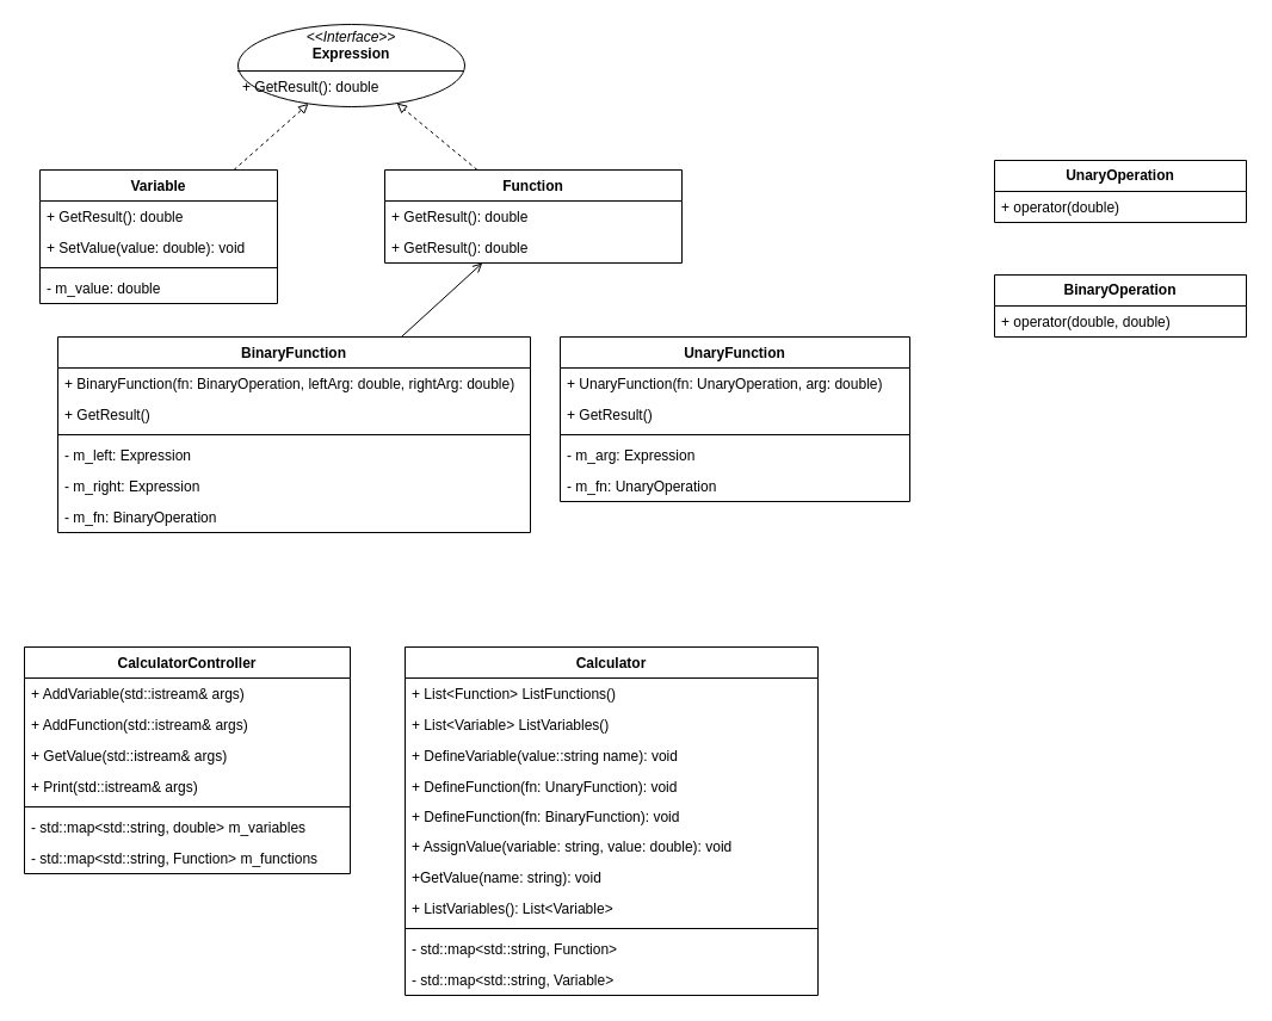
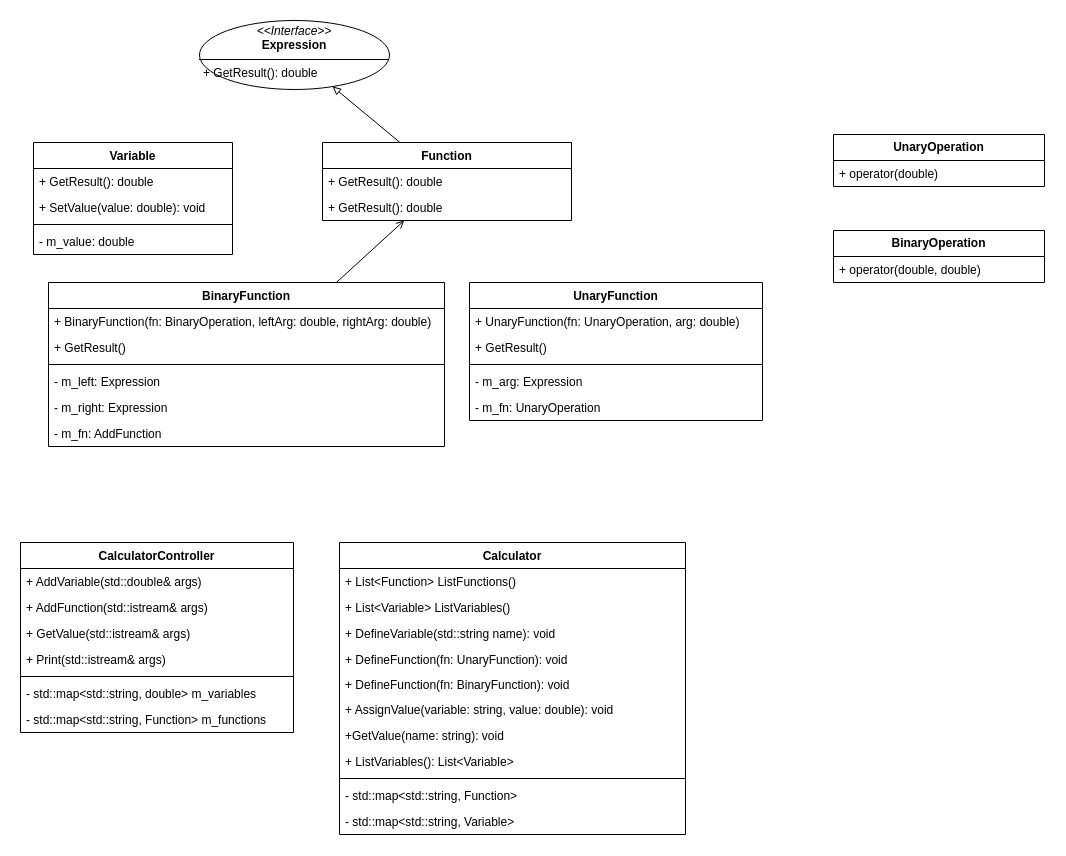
  <mxCell id="0" />
  <mxCell id="1" parent="0" />
  <mxCell id="2" value="Calculator" style="swimlane;fontStyle=1;align=center;verticalAlign=top;childLayout=stackLayout;horizontal=1;startSize=26;horizontalStack=0;resizeParent=1;resizeParentMax=0;resizeLast=0;collapsible=1;marginBottom=0;whiteSpace=wrap;html=1;" parent="1" vertex="1"><mxGeometry x="339" y="542" width="346" height="292" as="geometry" /></mxCell>
  <mxCell id="3" value="&lt;meta charset=&quot;utf-8&quot;&gt;&lt;span style=&quot;color: rgb(0, 0, 0); font-family: Helvetica; font-size: 12px; font-style: normal; font-variant-ligatures: normal; font-variant-caps: normal; font-weight: 400; letter-spacing: normal; orphans: 2; text-align: left; text-indent: 0px; text-transform: none; widows: 2; word-spacing: 0px; -webkit-text-stroke-width: 0px; white-space: normal; background-color: rgb(255, 255, 255); text-decoration-thickness: initial; text-decoration-style: initial; text-decoration-color: initial; display: inline !important; float: none;&quot;&gt;+ List&amp;lt;Function&amp;gt; ListFunctions()&lt;/span&gt;" style="text;strokeColor=none;fillColor=none;align=left;verticalAlign=top;spacingLeft=4;spacingRight=4;overflow=hidden;rotatable=0;points=[[0,0.5],[1,0.5]];portConstraint=eastwest;whiteSpace=wrap;html=1;" parent="2" vertex="1"><mxGeometry y="26" width="346" height="26" as="geometry" /></mxCell>
  <mxCell id="4" value="&lt;meta charset=&quot;utf-8&quot;&gt;&lt;span style=&quot;color: rgb(0, 0, 0); font-family: Helvetica; font-size: 12px; font-style: normal; font-variant-ligatures: normal; font-variant-caps: normal; font-weight: 400; letter-spacing: normal; orphans: 2; text-align: left; text-indent: 0px; text-transform: none; widows: 2; word-spacing: 0px; -webkit-text-stroke-width: 0px; white-space: normal; background-color: rgb(255, 255, 255); text-decoration-thickness: initial; text-decoration-style: initial; text-decoration-color: initial; display: inline !important; float: none;&quot;&gt;+ List&amp;lt;Variable&amp;gt; ListVariables()&lt;/span&gt;" style="text;strokeColor=none;fillColor=none;align=left;verticalAlign=top;spacingLeft=4;spacingRight=4;overflow=hidden;rotatable=0;points=[[0,0.5],[1,0.5]];portConstraint=eastwest;whiteSpace=wrap;html=1;" parent="2" vertex="1"><mxGeometry y="52" width="346" height="26" as="geometry" /></mxCell>
- <mxCell id="5" value="&lt;span style=&quot;color: rgb(0, 0, 0); font-family: Helvetica; font-size: 12px; font-style: normal; font-variant-ligatures: normal; font-variant-caps: normal; font-weight: 400; letter-spacing: normal; orphans: 2; text-align: left; text-indent: 0px; text-transform: none; widows: 2; word-spacing: 0px; -webkit-text-stroke-width: 0px; white-space: normal; background-color: rgb(255, 255, 255); text-decoration-thickness: initial; text-decoration-style: initial; text-decoration-color: initial; display: inline !important; float: none;&quot;&gt;+ DefineVariable(value::string name): void&lt;/span&gt;" style="text;strokeColor=none;fillColor=none;align=left;verticalAlign=top;spacingLeft=4;spacingRight=4;overflow=hidden;rotatable=0;points=[[0,0.5],[1,0.5]];portConstraint=eastwest;whiteSpace=wrap;html=1;" parent="2" vertex="1"><mxGeometry y="78" width="346" height="26" as="geometry" /></mxCell>
+ <mxCell id="5" value="&lt;span style=&quot;color: rgb(0, 0, 0); font-family: Helvetica; font-size: 12px; font-style: normal; font-variant-ligatures: normal; font-variant-caps: normal; font-weight: 400; letter-spacing: normal; orphans: 2; text-align: left; text-indent: 0px; text-transform: none; widows: 2; word-spacing: 0px; -webkit-text-stroke-width: 0px; white-space: normal; background-color: rgb(255, 255, 255); text-decoration-thickness: initial; text-decoration-style: initial; text-decoration-color: initial; display: inline !important; float: none;&quot;&gt;+ DefineVariable(std::string name): void&lt;/span&gt;" style="text;strokeColor=none;fillColor=none;align=left;verticalAlign=top;spacingLeft=4;spacingRight=4;overflow=hidden;rotatable=0;points=[[0,0.5],[1,0.5]];portConstraint=eastwest;whiteSpace=wrap;html=1;" parent="2" vertex="1"><mxGeometry y="78" width="346" height="26" as="geometry" /></mxCell>
  <mxCell id="6" value="+ DefineFunction(fn: UnaryFunction): void" style="text;strokeColor=none;fillColor=none;align=left;verticalAlign=top;spacingLeft=4;spacingRight=4;overflow=hidden;rotatable=0;points=[[0,0.5],[1,0.5]];portConstraint=eastwest;whiteSpace=wrap;html=1;" parent="2" vertex="1"><mxGeometry y="104" width="346" height="25" as="geometry" /></mxCell>
  <mxCell id="7" value="&lt;span style=&quot;color: rgb(0, 0, 0); font-family: Helvetica; font-size: 12px; font-style: normal; font-variant-ligatures: normal; font-variant-caps: normal; font-weight: 400; letter-spacing: normal; orphans: 2; text-align: left; text-indent: 0px; text-transform: none; widows: 2; word-spacing: 0px; -webkit-text-stroke-width: 0px; white-space: normal; background-color: rgb(255, 255, 255); text-decoration-thickness: initial; text-decoration-style: initial; text-decoration-color: initial; display: inline !important; float: none;&quot;&gt;+ DefineFunction(fn: BinaryFunction): void&lt;/span&gt;" style="text;strokeColor=none;fillColor=none;align=left;verticalAlign=top;spacingLeft=4;spacingRight=4;overflow=hidden;rotatable=0;points=[[0,0.5],[1,0.5]];portConstraint=eastwest;whiteSpace=wrap;html=1;" parent="2" vertex="1"><mxGeometry y="129" width="346" height="25" as="geometry" /></mxCell>
  <mxCell id="8" value="&lt;span style=&quot;color: rgb(0, 0, 0); font-family: Helvetica; font-size: 12px; font-style: normal; font-variant-ligatures: normal; font-variant-caps: normal; font-weight: 400; letter-spacing: normal; orphans: 2; text-align: left; text-indent: 0px; text-transform: none; widows: 2; word-spacing: 0px; -webkit-text-stroke-width: 0px; white-space: normal; background-color: rgb(255, 255, 255); text-decoration-thickness: initial; text-decoration-style: initial; text-decoration-color: initial; display: inline !important; float: none;&quot;&gt;+ AssignValue(variable: string, value: double): void&lt;/span&gt;" style="text;strokeColor=none;fillColor=none;align=left;verticalAlign=top;spacingLeft=4;spacingRight=4;overflow=hidden;rotatable=0;points=[[0,0.5],[1,0.5]];portConstraint=eastwest;whiteSpace=wrap;html=1;" parent="2" vertex="1"><mxGeometry y="154" width="346" height="26" as="geometry" /></mxCell>
  <mxCell id="9" value="&lt;span style=&quot;color: rgb(0, 0, 0); font-family: Helvetica; font-size: 12px; font-style: normal; font-variant-ligatures: normal; font-variant-caps: normal; font-weight: 400; letter-spacing: normal; orphans: 2; text-align: left; text-indent: 0px; text-transform: none; widows: 2; word-spacing: 0px; -webkit-text-stroke-width: 0px; white-space: normal; background-color: rgb(255, 255, 255); text-decoration-thickness: initial; text-decoration-style: initial; text-decoration-color: initial; display: inline !important; float: none;&quot;&gt;+GetValue(name: string): void&lt;/span&gt;" style="text;strokeColor=none;fillColor=none;align=left;verticalAlign=top;spacingLeft=4;spacingRight=4;overflow=hidden;rotatable=0;points=[[0,0.5],[1,0.5]];portConstraint=eastwest;whiteSpace=wrap;html=1;" parent="2" vertex="1"><mxGeometry y="180" width="346" height="26" as="geometry" /></mxCell>
  <mxCell id="10" value="&lt;span style=&quot;color: rgb(0, 0, 0); font-family: Helvetica; font-size: 12px; font-style: normal; font-variant-ligatures: normal; font-variant-caps: normal; font-weight: 400; letter-spacing: normal; orphans: 2; text-align: left; text-indent: 0px; text-transform: none; widows: 2; word-spacing: 0px; -webkit-text-stroke-width: 0px; white-space: normal; background-color: rgb(255, 255, 255); text-decoration-thickness: initial; text-decoration-style: initial; text-decoration-color: initial; display: inline !important; float: none;&quot;&gt;+ ListVariables():&amp;nbsp;&lt;/span&gt;List&amp;lt;Variable&amp;gt;" style="text;strokeColor=none;fillColor=none;align=left;verticalAlign=top;spacingLeft=4;spacingRight=4;overflow=hidden;rotatable=0;points=[[0,0.5],[1,0.5]];portConstraint=eastwest;whiteSpace=wrap;html=1;" parent="2" vertex="1"><mxGeometry y="206" width="346" height="26" as="geometry" /></mxCell>
  <mxCell id="11" value="" style="line;strokeWidth=1;fillColor=none;align=left;verticalAlign=middle;spacingTop=-1;spacingLeft=3;spacingRight=3;rotatable=0;labelPosition=right;points=[];portConstraint=eastwest;strokeColor=inherit;" parent="2" vertex="1"><mxGeometry y="232" width="346" height="8" as="geometry" /></mxCell>
  <mxCell id="12" value="- std::map&amp;lt;std::string, Function&amp;gt;" style="text;strokeColor=none;fillColor=none;align=left;verticalAlign=top;spacingLeft=4;spacingRight=4;overflow=hidden;rotatable=0;points=[[0,0.5],[1,0.5]];portConstraint=eastwest;whiteSpace=wrap;html=1;" parent="2" vertex="1"><mxGeometry y="240" width="346" height="26" as="geometry" /></mxCell>
  <mxCell id="13" value="- std::map&amp;lt;std::string, Variable&amp;gt;" style="text;strokeColor=none;fillColor=none;align=left;verticalAlign=top;spacingLeft=4;spacingRight=4;overflow=hidden;rotatable=0;points=[[0,0.5],[1,0.5]];portConstraint=eastwest;whiteSpace=wrap;html=1;" parent="2" vertex="1"><mxGeometry y="266" width="346" height="26" as="geometry" /></mxCell>
  <mxCell id="14" value="CalculatorController" style="swimlane;fontStyle=1;align=center;verticalAlign=top;childLayout=stackLayout;horizontal=1;startSize=26;horizontalStack=0;resizeParent=1;resizeParentMax=0;resizeLast=0;collapsible=1;marginBottom=0;whiteSpace=wrap;html=1;" parent="1" vertex="1"><mxGeometry x="20" y="542" width="273" height="190" as="geometry" /></mxCell>
- <mxCell id="15" value="+ AddVariable(std::istream&amp;amp; args)" style="text;strokeColor=none;fillColor=none;align=left;verticalAlign=top;spacingLeft=4;spacingRight=4;overflow=hidden;rotatable=0;points=[[0,0.5],[1,0.5]];portConstraint=eastwest;whiteSpace=wrap;html=1;" parent="14" vertex="1"><mxGeometry y="26" width="273" height="26" as="geometry" /></mxCell>
+ <mxCell id="15" value="+ AddVariable(std::double&amp;amp; args)" style="text;strokeColor=none;fillColor=none;align=left;verticalAlign=top;spacingLeft=4;spacingRight=4;overflow=hidden;rotatable=0;points=[[0,0.5],[1,0.5]];portConstraint=eastwest;whiteSpace=wrap;html=1;" parent="14" vertex="1"><mxGeometry y="26" width="273" height="26" as="geometry" /></mxCell>
  <mxCell id="16" value="+ AddFunction(std::istream&amp;amp; args)" style="text;strokeColor=none;fillColor=none;align=left;verticalAlign=top;spacingLeft=4;spacingRight=4;overflow=hidden;rotatable=0;points=[[0,0.5],[1,0.5]];portConstraint=eastwest;whiteSpace=wrap;html=1;" parent="14" vertex="1"><mxGeometry y="52" width="273" height="26" as="geometry" /></mxCell>
  <mxCell id="17" value="+ GetValue(std::istream&amp;amp; args)" style="text;strokeColor=none;fillColor=none;align=left;verticalAlign=top;spacingLeft=4;spacingRight=4;overflow=hidden;rotatable=0;points=[[0,0.5],[1,0.5]];portConstraint=eastwest;whiteSpace=wrap;html=1;" parent="14" vertex="1"><mxGeometry y="78" width="273" height="26" as="geometry" /></mxCell>
  <mxCell id="18" value="+ Print(std::istream&amp;amp; args)" style="text;strokeColor=none;fillColor=none;align=left;verticalAlign=top;spacingLeft=4;spacingRight=4;overflow=hidden;rotatable=0;points=[[0,0.5],[1,0.5]];portConstraint=eastwest;whiteSpace=wrap;html=1;" parent="14" vertex="1"><mxGeometry y="104" width="273" height="26" as="geometry" /></mxCell>
  <mxCell id="19" value="" style="line;strokeWidth=1;fillColor=none;align=left;verticalAlign=middle;spacingTop=-1;spacingLeft=3;spacingRight=3;rotatable=0;labelPosition=right;points=[];portConstraint=eastwest;strokeColor=inherit;" parent="14" vertex="1"><mxGeometry y="130" width="273" height="8" as="geometry" /></mxCell>
  <mxCell id="20" value="- std::map&amp;lt;std::string, double&amp;gt; m_variables" style="text;strokeColor=none;fillColor=none;align=left;verticalAlign=top;spacingLeft=4;spacingRight=4;overflow=hidden;rotatable=0;points=[[0,0.5],[1,0.5]];portConstraint=eastwest;whiteSpace=wrap;html=1;" parent="14" vertex="1"><mxGeometry y="138" width="273" height="26" as="geometry" /></mxCell>
  <mxCell id="21" value="- std::map&amp;lt;std::string, Function&amp;gt; m_functions" style="text;strokeColor=none;fillColor=none;align=left;verticalAlign=top;spacingLeft=4;spacingRight=4;overflow=hidden;rotatable=0;points=[[0,0.5],[1,0.5]];portConstraint=eastwest;whiteSpace=wrap;html=1;" parent="14" vertex="1"><mxGeometry y="164" width="273" height="26" as="geometry" /></mxCell>
- <mxCell id="22" style="rounded=0;orthogonalLoop=1;jettySize=auto;html=1;endArrow=block;endFill=0;dashed=1;" parent="1" source="23" target="46" edge="1"><mxGeometry relative="1" as="geometry"><mxPoint x="244.881" y="102" as="targetPoint" /></mxGeometry></mxCell>
  <mxCell id="23" value="Variable" style="swimlane;fontStyle=1;align=center;verticalAlign=top;childLayout=stackLayout;horizontal=1;startSize=26;horizontalStack=0;resizeParent=1;resizeParentMax=0;resizeLast=0;collapsible=1;marginBottom=0;whiteSpace=wrap;html=1;" parent="1" vertex="1"><mxGeometry x="33" y="142" width="199" height="112" as="geometry" /></mxCell>
  <mxCell id="24" value="+ GetResult(): double" style="text;strokeColor=none;fillColor=none;align=left;verticalAlign=top;spacingLeft=4;spacingRight=4;overflow=hidden;rotatable=0;points=[[0,0.5],[1,0.5]];portConstraint=eastwest;whiteSpace=wrap;html=1;" vertex="1" parent="23"><mxGeometry y="26" width="199" height="26" as="geometry" /></mxCell>
  <mxCell id="25" value="+ SetValue(value: double): void" style="text;strokeColor=none;fillColor=none;align=left;verticalAlign=top;spacingLeft=4;spacingRight=4;overflow=hidden;rotatable=0;points=[[0,0.5],[1,0.5]];portConstraint=eastwest;whiteSpace=wrap;html=1;" parent="23" vertex="1"><mxGeometry y="52" width="199" height="26" as="geometry" /></mxCell>
  <mxCell id="26" value="" style="line;strokeWidth=1;fillColor=none;align=left;verticalAlign=middle;spacingTop=-1;spacingLeft=3;spacingRight=3;rotatable=0;labelPosition=right;points=[];portConstraint=eastwest;strokeColor=inherit;" parent="23" vertex="1"><mxGeometry y="78" width="199" height="8" as="geometry" /></mxCell>
  <mxCell id="27" value="- m_value: double" style="text;strokeColor=none;fillColor=none;align=left;verticalAlign=top;spacingLeft=4;spacingRight=4;overflow=hidden;rotatable=0;points=[[0,0.5],[1,0.5]];portConstraint=eastwest;whiteSpace=wrap;html=1;" parent="23" vertex="1"><mxGeometry y="86" width="199" height="26" as="geometry" /></mxCell>
- <mxCell id="28" style="rounded=0;orthogonalLoop=1;jettySize=auto;html=1;endArrow=block;endFill=0;dashed=1;" edge="1" parent="1" source="29" target="46"><mxGeometry relative="1" as="geometry"><mxPoint x="324" y="102" as="targetPoint" /></mxGeometry></mxCell>
+ <mxCell id="28" style="rounded=0;orthogonalLoop=1;jettySize=auto;html=1;endArrow=block;endFill=0;dashed=0;" edge="1" parent="1" source="29" target="46"><mxGeometry relative="1" as="geometry"><mxPoint x="324" y="102" as="targetPoint" /></mxGeometry></mxCell>
  <mxCell id="29" value="Function" style="swimlane;fontStyle=1;align=center;verticalAlign=top;childLayout=stackLayout;horizontal=1;startSize=26;horizontalStack=0;resizeParent=1;resizeParentMax=0;resizeLast=0;collapsible=1;marginBottom=0;whiteSpace=wrap;html=1;" parent="1" vertex="1"><mxGeometry x="322" y="142" width="249" height="78" as="geometry"><mxRectangle x="239" y="-19" width="81" height="26" as="alternateBounds" /></mxGeometry></mxCell>
  <mxCell id="30" value="+ GetResult(): double" style="text;strokeColor=none;fillColor=none;align=left;verticalAlign=top;spacingLeft=4;spacingRight=4;overflow=hidden;rotatable=0;points=[[0,0.5],[1,0.5]];portConstraint=eastwest;whiteSpace=wrap;html=1;" parent="29" vertex="1"><mxGeometry y="26" width="249" height="26" as="geometry" /></mxCell>
  <mxCell id="31" value="+ GetResult(): double" style="text;strokeColor=none;fillColor=none;align=left;verticalAlign=top;spacingLeft=4;spacingRight=4;overflow=hidden;rotatable=0;points=[[0,0.5],[1,0.5]];portConstraint=eastwest;whiteSpace=wrap;html=1;" vertex="1" parent="29"><mxGeometry y="52" width="249" height="26" as="geometry" /></mxCell>
  <mxCell id="32" style="rounded=0;orthogonalLoop=1;jettySize=auto;html=1;endArrow=open;" edge="1" parent="1" source="33" target="29"><mxGeometry relative="1" as="geometry" /></mxCell>
  <mxCell id="33" value="BinaryFunction" style="swimlane;fontStyle=1;align=center;verticalAlign=top;childLayout=stackLayout;horizontal=1;startSize=26;horizontalStack=0;resizeParent=1;resizeParentMax=0;resizeLast=0;collapsible=1;marginBottom=0;whiteSpace=wrap;html=1;" vertex="1" parent="1"><mxGeometry x="48" y="282" width="396" height="164" as="geometry" /></mxCell>
  <mxCell id="34" value="+ BinaryFunction(fn: BinaryOperation, leftArg: double, rightArg: double)" style="text;strokeColor=none;fillColor=none;align=left;verticalAlign=top;spacingLeft=4;spacingRight=4;overflow=hidden;rotatable=0;points=[[0,0.5],[1,0.5]];portConstraint=eastwest;whiteSpace=wrap;html=1;" vertex="1" parent="33"><mxGeometry y="26" width="396" height="26" as="geometry" /></mxCell>
  <mxCell id="35" value="+ GetResult()" style="text;strokeColor=none;fillColor=none;align=left;verticalAlign=top;spacingLeft=4;spacingRight=4;overflow=hidden;rotatable=0;points=[[0,0.5],[1,0.5]];portConstraint=eastwest;whiteSpace=wrap;html=1;" vertex="1" parent="33"><mxGeometry y="52" width="396" height="26" as="geometry" /></mxCell>
  <mxCell id="36" value="" style="line;strokeWidth=1;fillColor=none;align=left;verticalAlign=middle;spacingTop=-1;spacingLeft=3;spacingRight=3;rotatable=0;labelPosition=right;points=[];portConstraint=eastwest;strokeColor=inherit;" vertex="1" parent="33"><mxGeometry y="78" width="396" height="8" as="geometry" /></mxCell>
  <mxCell id="37" value="- m_left: Expression" style="text;strokeColor=none;fillColor=none;align=left;verticalAlign=top;spacingLeft=4;spacingRight=4;overflow=hidden;rotatable=0;points=[[0,0.5],[1,0.5]];portConstraint=eastwest;whiteSpace=wrap;html=1;" vertex="1" parent="33"><mxGeometry y="86" width="396" height="26" as="geometry" /></mxCell>
  <mxCell id="38" value="- m_right: Expression" style="text;strokeColor=none;fillColor=none;align=left;verticalAlign=top;spacingLeft=4;spacingRight=4;overflow=hidden;rotatable=0;points=[[0,0.5],[1,0.5]];portConstraint=eastwest;whiteSpace=wrap;html=1;" vertex="1" parent="33"><mxGeometry y="112" width="396" height="26" as="geometry" /></mxCell>
- <mxCell id="39" value="- m_fn: BinaryOperation" style="text;strokeColor=none;fillColor=none;align=left;verticalAlign=top;spacingLeft=4;spacingRight=4;overflow=hidden;rotatable=0;points=[[0,0.5],[1,0.5]];portConstraint=eastwest;whiteSpace=wrap;html=1;" vertex="1" parent="33"><mxGeometry y="138" width="396" height="26" as="geometry" /></mxCell>
+ <mxCell id="39" value="- m_fn: AddFunction" style="text;strokeColor=none;fillColor=none;align=left;verticalAlign=top;spacingLeft=4;spacingRight=4;overflow=hidden;rotatable=0;points=[[0,0.5],[1,0.5]];portConstraint=eastwest;whiteSpace=wrap;html=1;" vertex="1" parent="33"><mxGeometry y="138" width="396" height="26" as="geometry" /></mxCell>
  <mxCell id="40" value="UnaryFunction" style="swimlane;fontStyle=1;align=center;verticalAlign=top;childLayout=stackLayout;horizontal=1;startSize=26;horizontalStack=0;resizeParent=1;resizeParentMax=0;resizeLast=0;collapsible=1;marginBottom=0;whiteSpace=wrap;html=1;" vertex="1" parent="1"><mxGeometry x="469" y="282" width="293" height="138" as="geometry" /></mxCell>
  <mxCell id="41" value="+ UnaryFunction(fn: UnaryOperation, arg: double)" style="text;strokeColor=none;fillColor=none;align=left;verticalAlign=top;spacingLeft=4;spacingRight=4;overflow=hidden;rotatable=0;points=[[0,0.5],[1,0.5]];portConstraint=eastwest;whiteSpace=wrap;html=1;" vertex="1" parent="40"><mxGeometry y="26" width="293" height="26" as="geometry" /></mxCell>
  <mxCell id="42" value="+ GetResult()" style="text;strokeColor=none;fillColor=none;align=left;verticalAlign=top;spacingLeft=4;spacingRight=4;overflow=hidden;rotatable=0;points=[[0,0.5],[1,0.5]];portConstraint=eastwest;whiteSpace=wrap;html=1;" vertex="1" parent="40"><mxGeometry y="52" width="293" height="26" as="geometry" /></mxCell>
  <mxCell id="43" value="" style="line;strokeWidth=1;fillColor=none;align=left;verticalAlign=middle;spacingTop=-1;spacingLeft=3;spacingRight=3;rotatable=0;labelPosition=right;points=[];portConstraint=eastwest;strokeColor=inherit;" vertex="1" parent="40"><mxGeometry y="78" width="293" height="8" as="geometry" /></mxCell>
  <mxCell id="44" value="- m_arg: Expression" style="text;strokeColor=none;fillColor=none;align=left;verticalAlign=top;spacingLeft=4;spacingRight=4;overflow=hidden;rotatable=0;points=[[0,0.5],[1,0.5]];portConstraint=eastwest;whiteSpace=wrap;html=1;" vertex="1" parent="40"><mxGeometry y="86" width="293" height="26" as="geometry" /></mxCell>
  <mxCell id="45" value="- m_fn: UnaryOperation" style="text;strokeColor=none;fillColor=none;align=left;verticalAlign=top;spacingLeft=4;spacingRight=4;overflow=hidden;rotatable=0;points=[[0,0.5],[1,0.5]];portConstraint=eastwest;whiteSpace=wrap;html=1;" vertex="1" parent="40"><mxGeometry y="112" width="293" height="26" as="geometry" /></mxCell>
  <mxCell id="46" value="&lt;p style=&quot;margin:0px;margin-top:4px;text-align:center;&quot;&gt;&lt;i&gt;&amp;lt;&amp;lt;Interface&amp;gt;&amp;gt;&lt;/i&gt;&lt;br&gt;&lt;b&gt;Expression&lt;/b&gt;&lt;/p&gt;&lt;hr size=&quot;1&quot; style=&quot;border-style:solid;&quot;&gt;&lt;p style=&quot;margin:0px;margin-left:4px;&quot;&gt;+ GetResult(): double&lt;/p&gt;&lt;p style=&quot;margin:0px;margin-left:4px;&quot;&gt;&lt;br&gt;&lt;/p&gt;" style="ellipse;verticalAlign=top;align=left;overflow=fill;html=1;whiteSpace=wrap;" vertex="1" parent="1"><mxGeometry x="199" y="20" width="190" height="69" as="geometry" /></mxCell>
  <mxCell id="47" value="&lt;b&gt;UnaryOperation&lt;/b&gt;" style="swimlane;fontStyle=0;childLayout=stackLayout;horizontal=1;startSize=26;fillColor=none;horizontalStack=0;resizeParent=1;resizeParentMax=0;resizeLast=0;collapsible=1;marginBottom=0;whiteSpace=wrap;html=1;" vertex="1" parent="1"><mxGeometry x="833" y="134" width="211" height="52" as="geometry" /></mxCell>
  <mxCell id="48" value="+ operator(double)" style="text;strokeColor=none;fillColor=none;align=left;verticalAlign=top;spacingLeft=4;spacingRight=4;overflow=hidden;rotatable=0;points=[[0,0.5],[1,0.5]];portConstraint=eastwest;whiteSpace=wrap;html=1;" vertex="1" parent="47"><mxGeometry y="26" width="211" height="26" as="geometry" /></mxCell>
  <mxCell id="49" value="&lt;b&gt;BinaryOperation&lt;/b&gt;" style="swimlane;fontStyle=0;childLayout=stackLayout;horizontal=1;startSize=26;fillColor=none;horizontalStack=0;resizeParent=1;resizeParentMax=0;resizeLast=0;collapsible=1;marginBottom=0;whiteSpace=wrap;html=1;" vertex="1" parent="1"><mxGeometry x="833" y="230" width="211" height="52" as="geometry" /></mxCell>
  <mxCell id="50" value="+ operator(double, double)" style="text;strokeColor=none;fillColor=none;align=left;verticalAlign=top;spacingLeft=4;spacingRight=4;overflow=hidden;rotatable=0;points=[[0,0.5],[1,0.5]];portConstraint=eastwest;whiteSpace=wrap;html=1;" vertex="1" parent="49"><mxGeometry y="26" width="211" height="26" as="geometry" /></mxCell>
